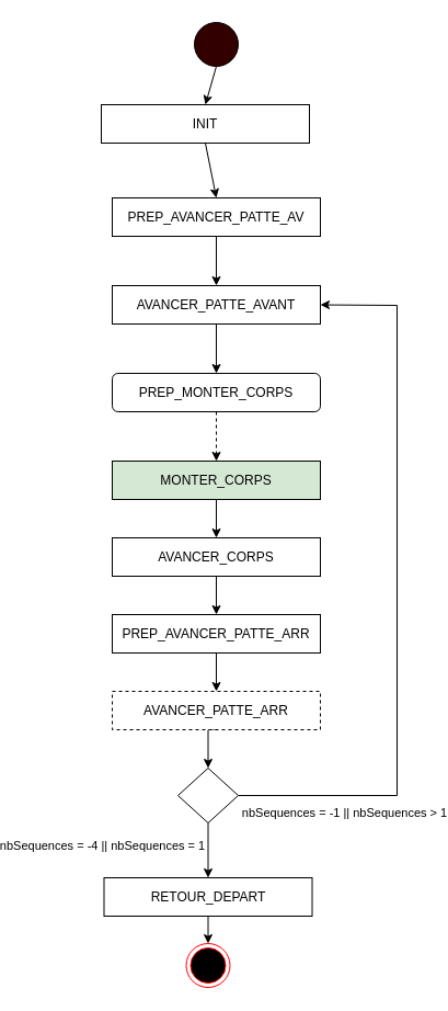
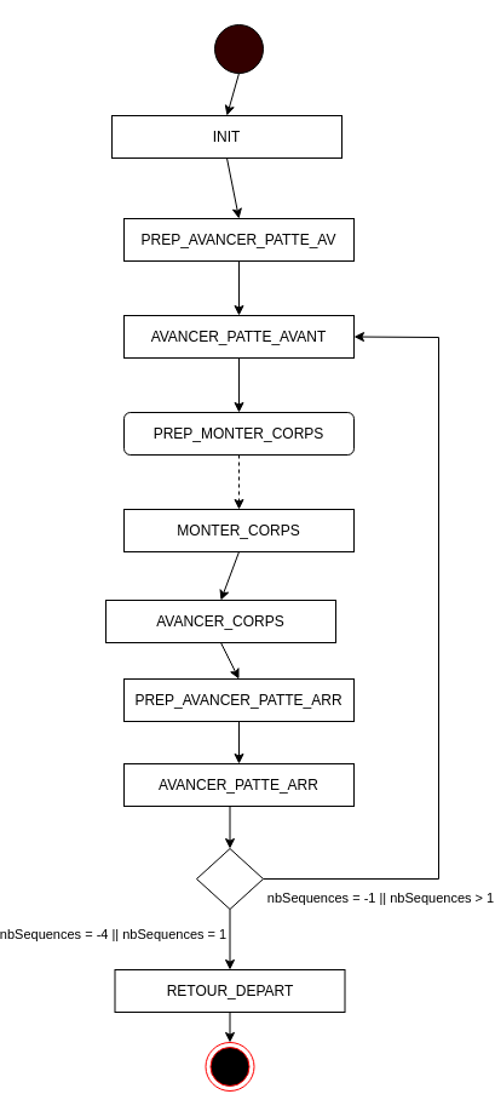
  <mxCell id="0" />
  <mxCell id="1" parent="0" />
  <mxCell id="2" value="" style="ellipse;whiteSpace=wrap;html=1;aspect=fixed;fillColor=#330000;" parent="1" vertex="1"><mxGeometry x="105" y="20" width="40" height="40" as="geometry" /></mxCell>
  <mxCell id="3" value="" style="ellipse;html=1;shape=endState;fillColor=#000000;strokeColor=#ff0000;" parent="1" vertex="1"><mxGeometry x="97.5" y="860" width="40" height="40" as="geometry" /></mxCell>
  <mxCell id="4" value="INIT" style="rounded=0;whiteSpace=wrap;html=1;" parent="1" vertex="1"><mxGeometry x="20" y="95" width="190" height="35" as="geometry" /></mxCell>
  <mxCell id="5" value="PREP_AVANCER_PATTE_AV" style="rounded=0;whiteSpace=wrap;html=1;" parent="1" vertex="1"><mxGeometry x="30" y="180" width="190" height="35" as="geometry" /></mxCell>
  <mxCell id="6" value="AVANCER_PATTE_AVANT" style="rounded=0;whiteSpace=wrap;html=1;" parent="1" vertex="1"><mxGeometry x="30" y="260" width="190" height="35" as="geometry" /></mxCell>
  <mxCell id="7" value="PREP_MONTER_CORPS" style="whiteSpace=wrap;html=1;rounded=1;" parent="1" vertex="1"><mxGeometry x="30" y="340" width="190" height="35" as="geometry" /></mxCell>
- <mxCell id="8" value="MONTER_CORPS" style="rounded=0;whiteSpace=wrap;html=1;fillColor=#d5e8d4;" parent="1" vertex="1"><mxGeometry x="30" y="420" width="190" height="35" as="geometry" /></mxCell>
- <mxCell id="9" value="AVANCER_CORPS" style="rounded=0;whiteSpace=wrap;html=1;" parent="1" vertex="1"><mxGeometry x="30" y="490" width="190" height="35" as="geometry" /></mxCell>
+ <mxCell id="8" value="MONTER_CORPS" style="rounded=0;whiteSpace=wrap;html=1;" parent="1" vertex="1"><mxGeometry x="30" y="420" width="190" height="35" as="geometry" /></mxCell>
+ <mxCell id="9" value="AVANCER_CORPS" style="rounded=0;whiteSpace=wrap;html=1;" parent="1" vertex="1"><mxGeometry x="15" y="495" width="190" height="35" as="geometry" /></mxCell>
  <mxCell id="10" value="PREP_AVANCER_PATTE_ARR" style="rounded=0;whiteSpace=wrap;html=1;" parent="1" vertex="1"><mxGeometry x="30" y="560" width="190" height="35" as="geometry" /></mxCell>
  <mxCell id="11" style="edgeStyle=orthogonalEdgeStyle;rounded=0;orthogonalLoop=1;jettySize=auto;html=1;exitX=0.5;exitY=1;exitDx=0;exitDy=0;entryX=0.5;entryY=0;entryDx=0;entryDy=0;" parent="1" source="12" target="26" edge="1"><mxGeometry relative="1" as="geometry" /></mxCell>
- <mxCell id="12" value="AVANCER_PATTE_ARR" style="rounded=0;whiteSpace=wrap;html=1;dashed=1;" parent="1" vertex="1"><mxGeometry x="30" y="630" width="190" height="35" as="geometry" /></mxCell>
+ <mxCell id="12" value="AVANCER_PATTE_ARR" style="rounded=0;whiteSpace=wrap;html=1;" parent="1" vertex="1"><mxGeometry x="30" y="630" width="190" height="35" as="geometry" /></mxCell>
  <mxCell id="13" value="RETOUR_DEPART" style="rounded=0;whiteSpace=wrap;html=1;" parent="1" vertex="1"><mxGeometry x="22.5" y="800" width="190" height="35" as="geometry" /></mxCell>
  <mxCell id="14" value="" style="endArrow=classic;html=1;rounded=0;exitX=0.5;exitY=1;exitDx=0;exitDy=0;entryX=0.5;entryY=0;entryDx=0;entryDy=0;" parent="1" source="2" target="4" edge="1"><mxGeometry width="50" height="50" relative="1" as="geometry"><mxPoint x="260" y="90" as="sourcePoint" /><mxPoint x="310" y="40" as="targetPoint" /></mxGeometry></mxCell>
  <mxCell id="15" value="" style="endArrow=classic;html=1;rounded=0;entryX=0.5;entryY=0;entryDx=0;entryDy=0;exitX=0.5;exitY=1;exitDx=0;exitDy=0;" parent="1" source="13" target="3" edge="1"><mxGeometry width="50" height="50" relative="1" as="geometry"><mxPoint x="257.5" y="750" as="sourcePoint" /><mxPoint x="307.5" y="700" as="targetPoint" /></mxGeometry></mxCell>
  <mxCell id="16" value="" style="endArrow=classic;html=1;rounded=0;exitX=0.5;exitY=1;exitDx=0;exitDy=0;entryX=0.5;entryY=0;entryDx=0;entryDy=0;" parent="1" source="4" target="5" edge="1"><mxGeometry width="50" height="50" relative="1" as="geometry"><mxPoint x="280" y="70" as="sourcePoint" /><mxPoint x="330" y="20" as="targetPoint" /></mxGeometry></mxCell>
  <mxCell id="17" value="" style="endArrow=classic;html=1;rounded=0;exitX=0.5;exitY=1;exitDx=0;exitDy=0;entryX=0.5;entryY=0;entryDx=0;entryDy=0;" parent="1" source="5" target="6" edge="1"><mxGeometry width="50" height="50" relative="1" as="geometry"><mxPoint x="135" y="155" as="sourcePoint" /><mxPoint x="135" y="190" as="targetPoint" /></mxGeometry></mxCell>
  <mxCell id="18" value="" style="endArrow=classic;html=1;rounded=0;exitX=0.5;exitY=1;exitDx=0;exitDy=0;entryX=0.5;entryY=0;entryDx=0;entryDy=0;" parent="1" source="6" target="7" edge="1"><mxGeometry width="50" height="50" relative="1" as="geometry"><mxPoint x="145" y="165" as="sourcePoint" /><mxPoint x="145" y="200" as="targetPoint" /></mxGeometry></mxCell>
  <mxCell id="19" value="" style="endArrow=classic;html=1;rounded=0;exitX=0.5;exitY=1;exitDx=0;exitDy=0;entryX=0.5;entryY=0;entryDx=0;entryDy=0;dashed=1;" parent="1" source="7" target="8" edge="1"><mxGeometry width="50" height="50" relative="1" as="geometry"><mxPoint x="155" y="175" as="sourcePoint" /><mxPoint x="155" y="210" as="targetPoint" /></mxGeometry></mxCell>
  <mxCell id="20" value="" style="endArrow=classic;html=1;rounded=0;exitX=0.5;exitY=1;exitDx=0;exitDy=0;entryX=0.5;entryY=0;entryDx=0;entryDy=0;" parent="1" source="8" target="9" edge="1"><mxGeometry width="50" height="50" relative="1" as="geometry"><mxPoint x="165" y="185" as="sourcePoint" /><mxPoint x="165" y="220" as="targetPoint" /></mxGeometry></mxCell>
  <mxCell id="21" value="" style="endArrow=classic;html=1;rounded=0;entryX=0.5;entryY=0;entryDx=0;entryDy=0;exitX=0.5;exitY=1;exitDx=0;exitDy=0;" parent="1" source="9" target="10" edge="1"><mxGeometry width="50" height="50" relative="1" as="geometry"><mxPoint x="260" y="540" as="sourcePoint" /><mxPoint x="135" y="500" as="targetPoint" /></mxGeometry></mxCell>
  <mxCell id="22" value="" style="endArrow=classic;html=1;rounded=0;exitX=0.5;exitY=1;exitDx=0;exitDy=0;entryX=0.5;entryY=0;entryDx=0;entryDy=0;" parent="1" source="10" target="12" edge="1"><mxGeometry width="50" height="50" relative="1" as="geometry"><mxPoint x="145" y="475" as="sourcePoint" /><mxPoint x="145" y="510" as="targetPoint" /></mxGeometry></mxCell>
  <mxCell id="23" value="" style="endArrow=classic;html=1;rounded=0;exitX=1;exitY=0.5;exitDx=0;exitDy=0;entryX=1;entryY=0.5;entryDx=0;entryDy=0;" parent="1" source="26" target="6" edge="1"><mxGeometry width="50" height="50" relative="1" as="geometry"><mxPoint x="350" y="550" as="sourcePoint" /><mxPoint x="290" y="198.4" as="targetPoint" /><Array as="points"><mxPoint x="290" y="725" /><mxPoint x="290" y="278" /></Array></mxGeometry></mxCell>
  <mxCell id="24" value="nbSequences = -1 || nbSequences &amp;gt; 1" style="edgeLabel;html=1;align=center;verticalAlign=middle;resizable=0;points=[];" parent="23" vertex="1" connectable="0"><mxGeometry x="-0.835" y="2" relative="1" as="geometry"><mxPoint x="41" y="17" as="offset" /></mxGeometry></mxCell>
  <mxCell id="25" style="edgeStyle=orthogonalEdgeStyle;rounded=0;orthogonalLoop=1;jettySize=auto;html=1;exitX=0.5;exitY=1;exitDx=0;exitDy=0;entryX=0.5;entryY=0;entryDx=0;entryDy=0;" parent="1" source="26" target="13" edge="1"><mxGeometry relative="1" as="geometry" /></mxCell>
  <mxCell id="26" value="" style="rhombus;whiteSpace=wrap;html=1;" parent="1" vertex="1"><mxGeometry x="90" y="700" width="55" height="50" as="geometry" /></mxCell>
  <mxCell id="27" value="nbSequences = -4 || nbSequences = 1" style="edgeLabel;html=1;align=center;verticalAlign=middle;resizable=0;points=[];" parent="1" vertex="1" connectable="0"><mxGeometry x="20.003" y="770" as="geometry" /></mxCell>
